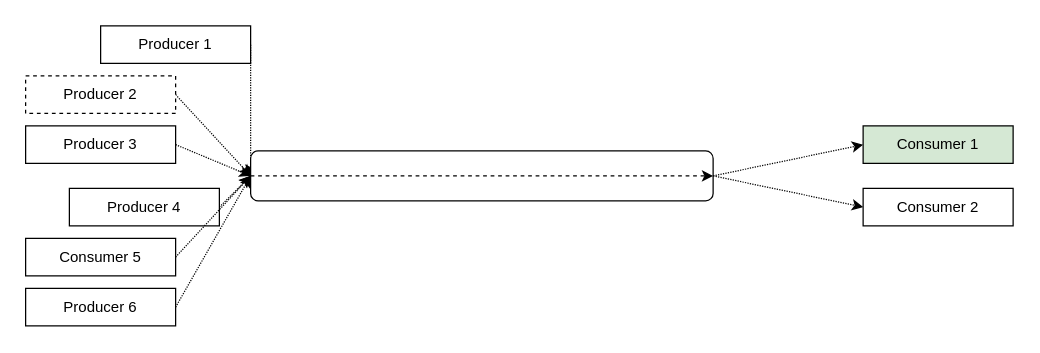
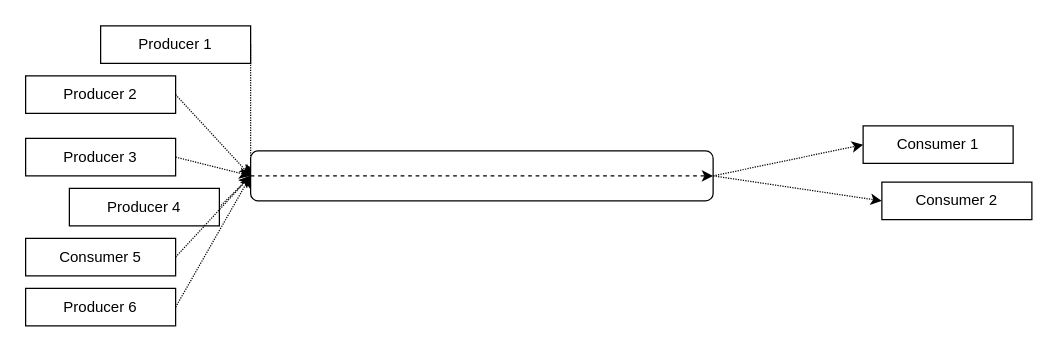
  <mxCell id="0" />
  <mxCell id="1" parent="0" />
  <mxCell id="2" style="rounded=0;orthogonalLoop=1;jettySize=auto;html=1;exitX=1;exitY=0.5;exitDx=0;exitDy=0;entryX=0;entryY=0.5;entryDx=0;entryDy=0;curved=0;dashed=1;dashPattern=1 1;" edge="1" parent="1" source="3" target="16"><mxGeometry relative="1" as="geometry" /></mxCell>
  <mxCell id="3" value="Producer 1" style="rounded=0;whiteSpace=wrap;html=1;" vertex="1" parent="1"><mxGeometry x="80" y="20" width="120" height="30" as="geometry" /></mxCell>
  <mxCell id="4" style="rounded=0;orthogonalLoop=1;jettySize=auto;html=1;entryX=0;entryY=0.5;entryDx=0;entryDy=0;exitX=1;exitY=0.5;exitDx=0;exitDy=0;curved=0;dashed=1;dashPattern=1 1;" edge="1" parent="1" source="5" target="16"><mxGeometry relative="1" as="geometry" /></mxCell>
- <mxCell id="5" value="Producer 2" style="rounded=0;whiteSpace=wrap;html=1;dashed=1;" vertex="1" parent="1"><mxGeometry x="20" y="60" width="120" height="30" as="geometry" /></mxCell>
+ <mxCell id="5" value="Producer 2" style="rounded=0;whiteSpace=wrap;html=1;" vertex="1" parent="1"><mxGeometry x="20" y="60" width="120" height="30" as="geometry" /></mxCell>
  <mxCell id="6" style="rounded=0;orthogonalLoop=1;jettySize=auto;html=1;exitX=1;exitY=0.5;exitDx=0;exitDy=0;entryX=0;entryY=0.5;entryDx=0;entryDy=0;curved=0;dashed=1;dashPattern=1 1;" edge="1" parent="1" source="7" target="16"><mxGeometry relative="1" as="geometry" /></mxCell>
- <mxCell id="7" value="Producer 3" style="rounded=0;whiteSpace=wrap;html=1;" vertex="1" parent="1"><mxGeometry x="20" y="100" width="120" height="30" as="geometry" /></mxCell>
+ <mxCell id="7" value="Producer 3" style="rounded=0;whiteSpace=wrap;html=1;" vertex="1" parent="1"><mxGeometry x="20" y="110" width="120" height="30" as="geometry" /></mxCell>
  <mxCell id="8" style="rounded=0;orthogonalLoop=1;jettySize=auto;html=1;exitX=1;exitY=0.5;exitDx=0;exitDy=0;entryX=0;entryY=0.5;entryDx=0;entryDy=0;curved=0;dashed=1;dashPattern=1 1;" edge="1" parent="1" source="9" target="16"><mxGeometry relative="1" as="geometry" /></mxCell>
  <mxCell id="9" value="Producer 4" style="rounded=0;whiteSpace=wrap;html=1;" vertex="1" parent="1"><mxGeometry x="55" y="150" width="120" height="30" as="geometry" /></mxCell>
  <mxCell id="10" style="rounded=0;orthogonalLoop=1;jettySize=auto;html=1;exitX=1;exitY=0.5;exitDx=0;exitDy=0;entryX=0;entryY=0.5;entryDx=0;entryDy=0;curved=0;dashed=1;dashPattern=1 1;" edge="1" parent="1" source="11" target="16"><mxGeometry relative="1" as="geometry" /></mxCell>
  <mxCell id="11" value="Consumer 5" style="rounded=0;whiteSpace=wrap;html=1;" vertex="1" parent="1"><mxGeometry x="20" y="190" width="120" height="30" as="geometry" /></mxCell>
  <mxCell id="12" style="rounded=0;orthogonalLoop=1;jettySize=auto;html=1;exitX=1;exitY=0.5;exitDx=0;exitDy=0;entryX=0;entryY=0.5;entryDx=0;entryDy=0;curved=0;dashed=1;dashPattern=1 1;" edge="1" parent="1" source="13" target="16"><mxGeometry relative="1" as="geometry" /></mxCell>
  <mxCell id="13" value="Producer 6" style="rounded=0;whiteSpace=wrap;html=1;" vertex="1" parent="1"><mxGeometry x="20" y="230" width="120" height="30" as="geometry" /></mxCell>
  <mxCell id="14" style="rounded=0;orthogonalLoop=1;jettySize=auto;html=1;exitX=1;exitY=0.5;exitDx=0;exitDy=0;entryX=0;entryY=0.5;entryDx=0;entryDy=0;dashed=1;dashPattern=1 1;" edge="1" parent="1" source="16" target="17"><mxGeometry relative="1" as="geometry" /></mxCell>
  <mxCell id="15" style="rounded=0;orthogonalLoop=1;jettySize=auto;html=1;exitX=1;exitY=0.5;exitDx=0;exitDy=0;entryX=0;entryY=0.5;entryDx=0;entryDy=0;dashed=1;dashPattern=1 1;" edge="1" parent="1" source="16" target="18"><mxGeometry relative="1" as="geometry" /></mxCell>
  <mxCell id="16" value="" style="rounded=1;whiteSpace=wrap;html=1;" vertex="1" parent="1"><mxGeometry x="200" y="120" width="370" height="40" as="geometry" /></mxCell>
- <mxCell id="17" value="Consumer 1" style="rounded=0;whiteSpace=wrap;html=1;fillColor=#d5e8d4;" vertex="1" parent="1"><mxGeometry x="690" y="100" width="120" height="30" as="geometry" /></mxCell>
- <mxCell id="18" value="Consumer 2" style="rounded=0;whiteSpace=wrap;html=1;" vertex="1" parent="1"><mxGeometry x="690" y="150" width="120" height="30" as="geometry" /></mxCell>
+ <mxCell id="17" value="Consumer 1" style="rounded=0;whiteSpace=wrap;html=1;" vertex="1" parent="1"><mxGeometry x="690" y="100" width="120" height="30" as="geometry" /></mxCell>
+ <mxCell id="18" value="Consumer 2" style="rounded=0;whiteSpace=wrap;html=1;" vertex="1" parent="1"><mxGeometry x="705" y="145" width="120" height="30" as="geometry" /></mxCell>
  <mxCell id="19" style="rounded=0;orthogonalLoop=1;jettySize=auto;html=1;exitX=0;exitY=0.5;exitDx=0;exitDy=0;entryX=1;entryY=0.5;entryDx=0;entryDy=0;dashed=1;" edge="1" parent="1" source="16" target="16"><mxGeometry relative="1" as="geometry" /></mxCell>
